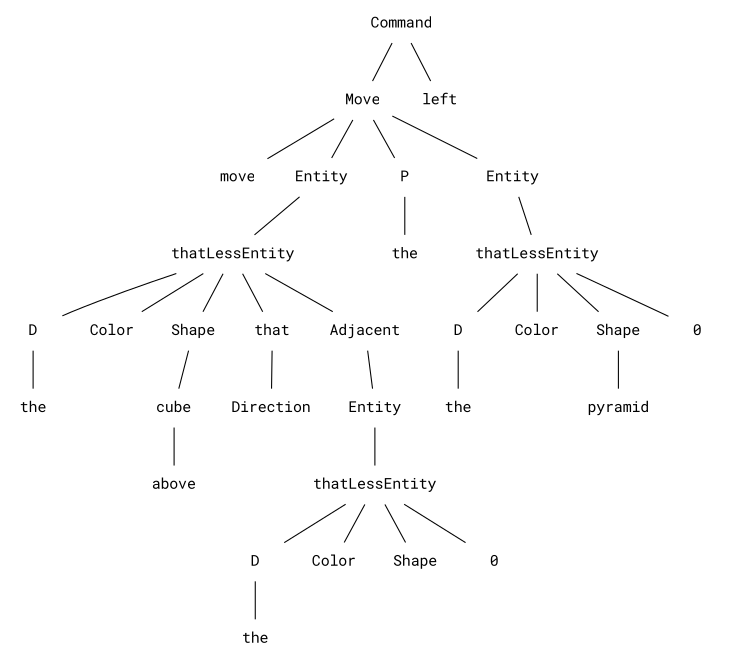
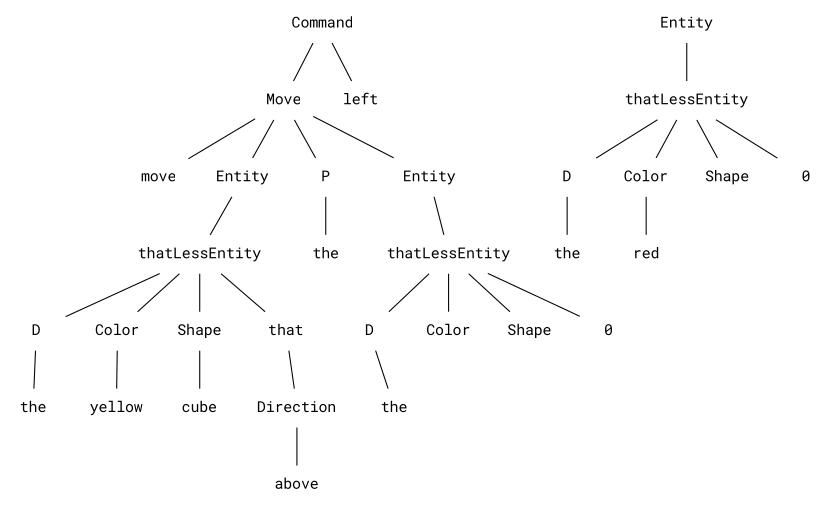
  digraph {
    fontname="Roboto Mono"
    node [fontname="Roboto Mono" shape=plaintext]
    edge [arrowhead=none fontname="Roboto Mono"]
    n1 [label=Command]
    n2 [label=Move]
    n3 [label=left]
    n4 [label=move]
    n5 [label=Entity]
    n6 [label=P]
    n7 [label=Entity]
    n8 [label=thatLessEntity]
    n9 [label=the]
    n10 [label=thatLessEntity]
    n11 [label=D]
    n12 [label=Color]
    n13 [label=Shape]
    n14 [label=that]
-   n15 [label=Adjacent]
    n16 [label=D]
    n17 [label=Color]
    n18 [label=Shape]
    n19 [label=0]
    n20 [label=the]
+   n21 [label=yellow]
    n22 [label=cube]
    n23 [label=Direction]
    n24 [label=Entity]
    n25 [label=above]
    n26 [label=thatLessEntity]
    n27 [label=D]
    n28 [label=Color]
    n29 [label=Shape]
    n30 [label=0]
    n31 [label=the]
+   n32 [label=red]
    n33 [label=the]
-   n34 [label=pyramid]
    n1 -> n2
    n1 -> n3
    n2 -> n4
    n2 -> n5
    n2 -> n6
    n2 -> n7
    n5 -> n8
    n6 -> n9
    n7 -> n10
    n8 -> n11
    n8 -> n12
    n8 -> n13
    n8 -> n14
-   n8 -> n15
    n10 -> n16
    n10 -> n17
    n10 -> n18
    n10 -> n19
    n11 -> n20
+   n12 -> n21
    n13 -> n22
    n14 -> n23
-   n15 -> n24
    n16 -> n33
-   n18 -> n34
-   n22 -> n25
+   n23 -> n25
    n24 -> n26
    n26 -> n27
    n26 -> n28
    n26 -> n29
    n26 -> n30
    n27 -> n31
+   n28 -> n32
  }
